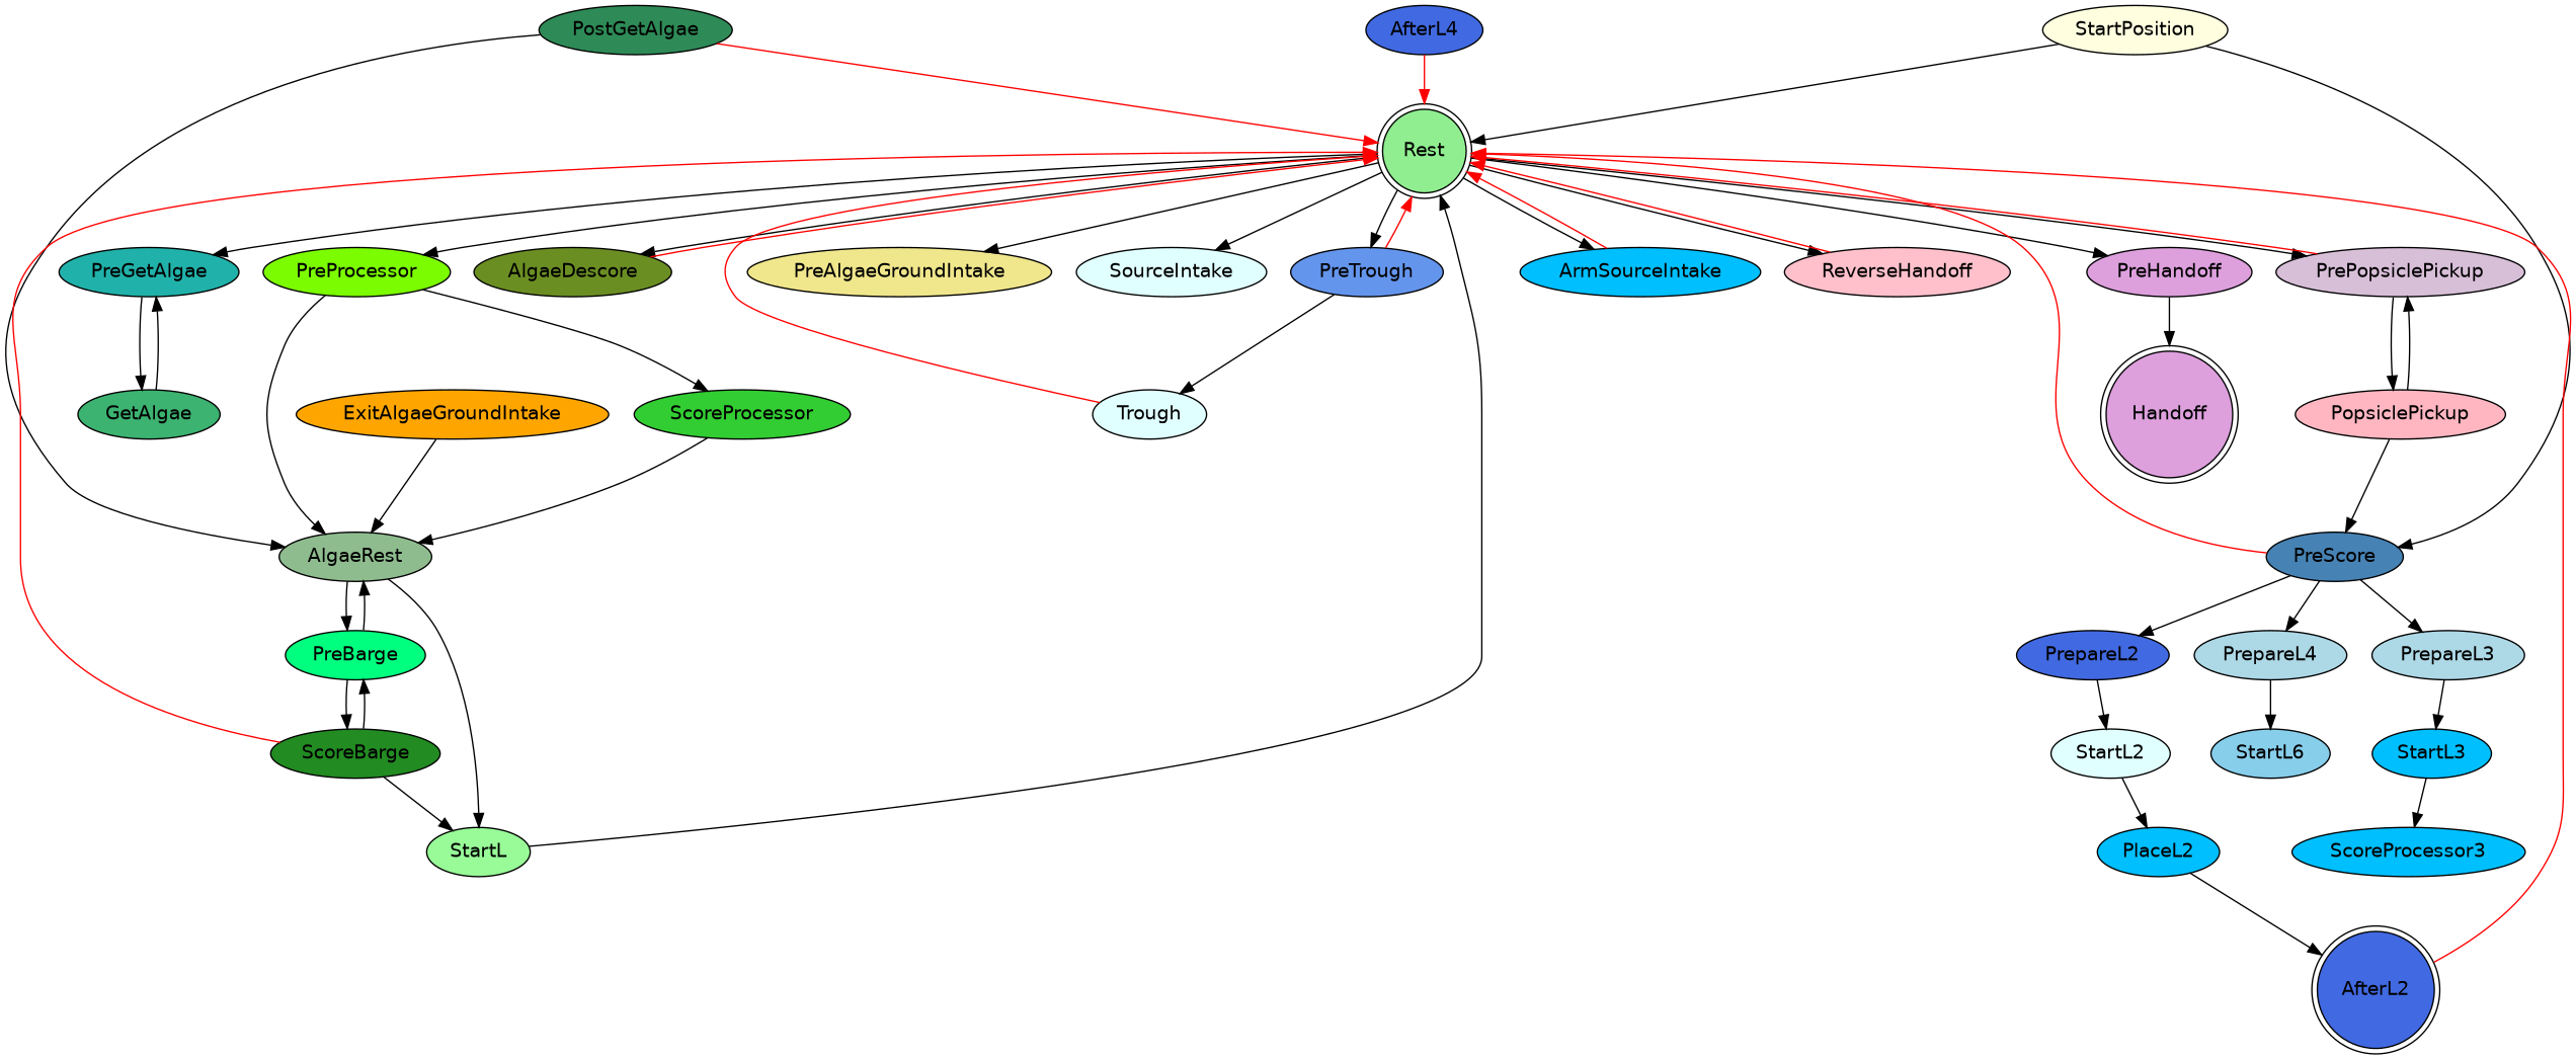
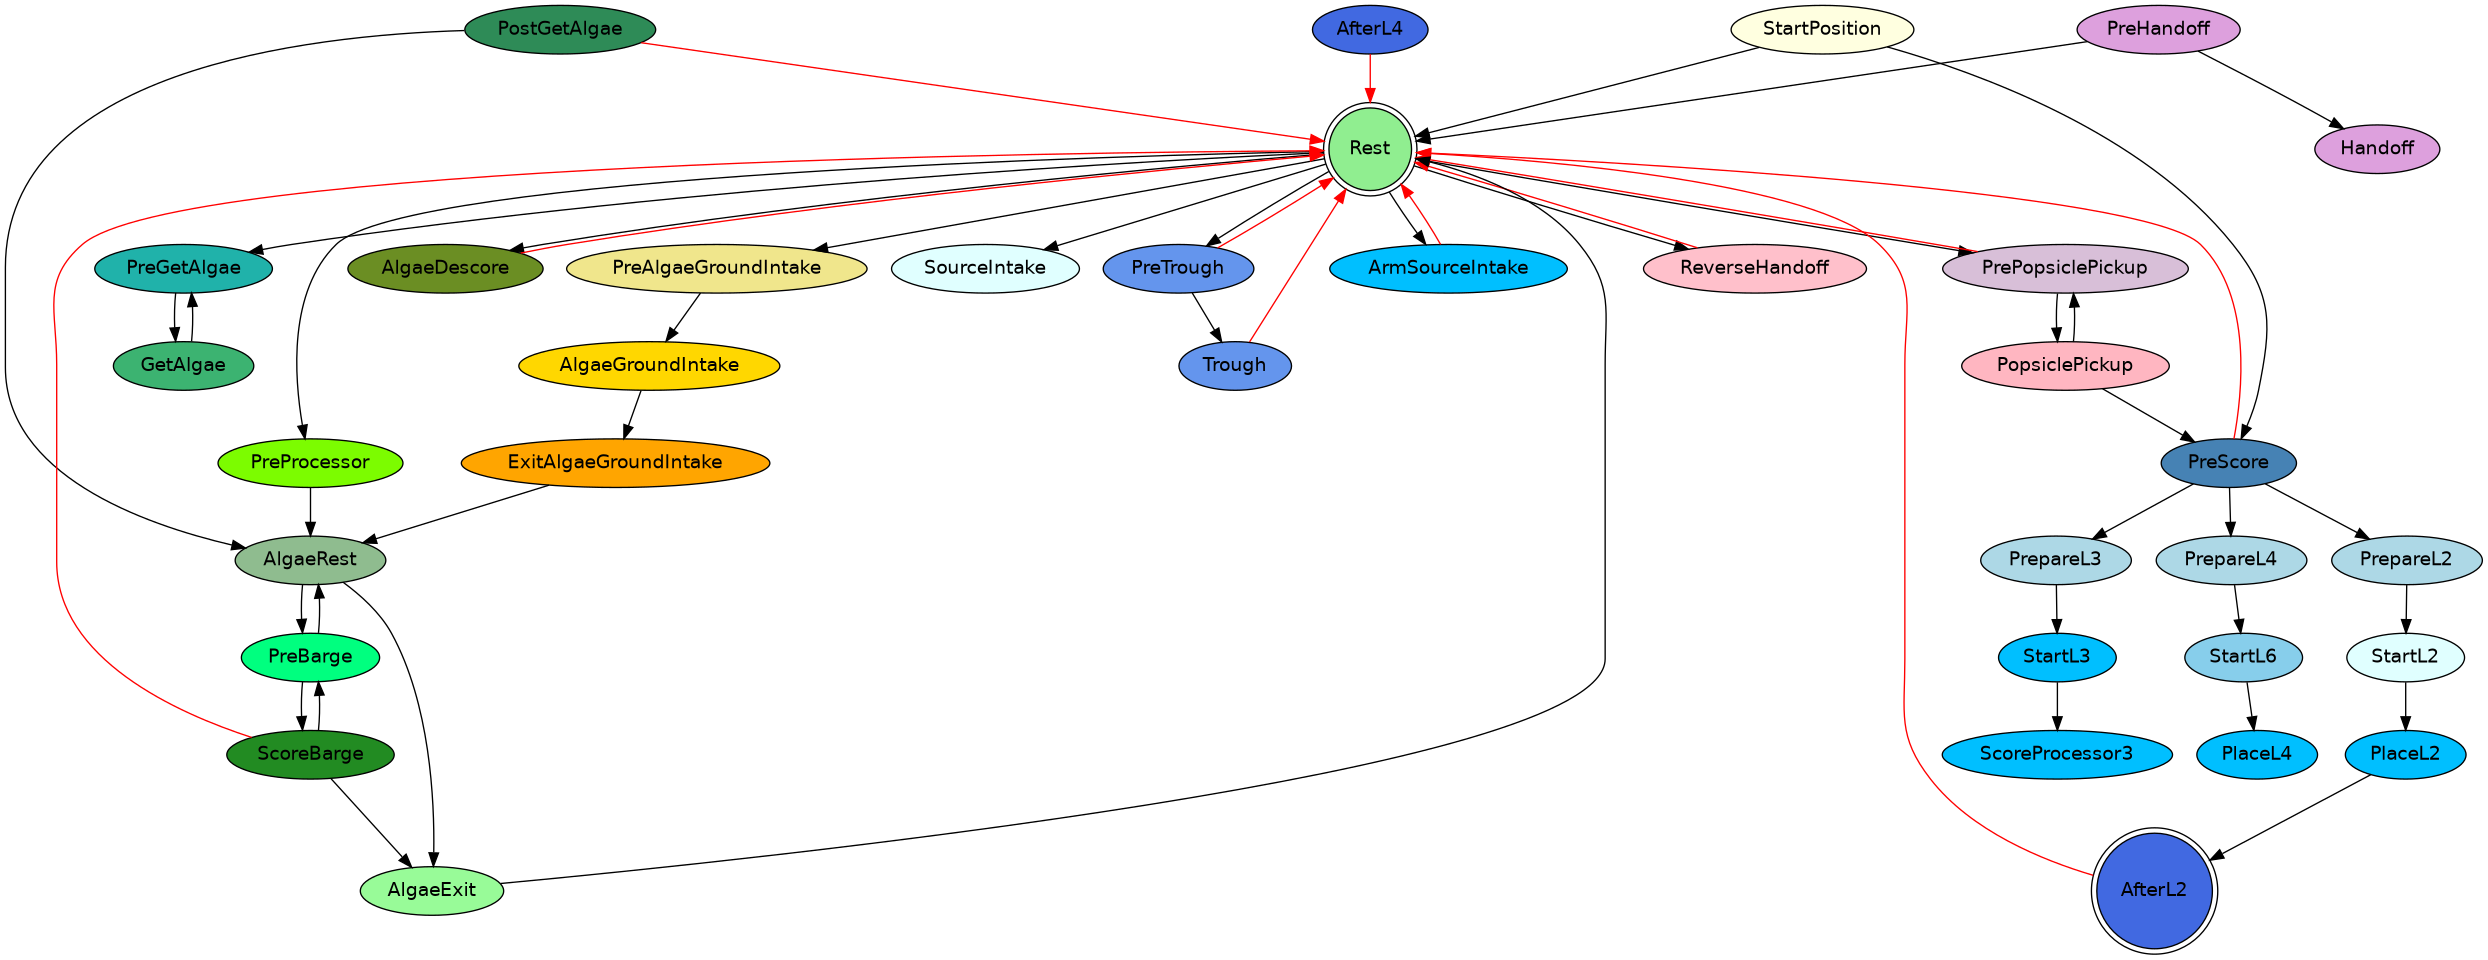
  digraph {
    fontname="DejaVu Sans"
    rankdir=TB
    node [fillcolor=deepskyblue fontname="DejaVu Sans" shape=ellipse style=filled]
    edge [fontname="DejaVu Sans"]
    StartPosition [fillcolor=lightyellow]
    Rest [fillcolor=lightgreen shape=doublecircle]
    PreScore [fillcolor=steelblue]
    SourceIntake [fillcolor=lightcyan]
    ArmSourceIntake
    ReverseHandoff [fillcolor=pink]
    PreHandoff [fillcolor=plum]
    PreTrough [fillcolor=cornflowerblue]
    PreGetAlgae [fillcolor=lightseagreen]
    AlgaeDescore [fillcolor=olivedrab]
    PreProcessor [fillcolor=lawngreen]
    PreAlgaeGroundIntake [fillcolor=khaki]
    PrePopsiclePickup [fillcolor=thistle]
    PrepareL4 [fillcolor=lightblue]
    PrepareL3 [fillcolor=lightblue]
-   PrepareL2 [fillcolor=royalblue]
-   Handoff [fillcolor=plum shape=doublecircle]
-   Trough [fillcolor=lightcyan]
+   PrepareL2 [fillcolor=lightblue]
+   Handoff [fillcolor=plum]
+   Trough [fillcolor=cornflowerblue]
    GetAlgae [fillcolor=mediumseagreen]
    AlgaeRest [fillcolor=darkseagreen]
-   ScoreProcessor [fillcolor=limegreen]
+   AlgaeGroundIntake [fillcolor=gold]
    PopsiclePickup [fillcolor=lightpink]
    n24 [fillcolor=skyblue label=StartL6]
    StartL3
    StartL2 [fillcolor=lightcyan]
+   PlaceL4
    AfterL4 [fillcolor=royalblue]
    n29 [label=ScoreProcessor3]
    PlaceL2
    AfterL2 [fillcolor=royalblue shape=doublecircle]
    PostGetAlgae [fillcolor=seagreen]
-   AlgaeExit [fillcolor=palegreen label=StartL]
+   AlgaeExit [fillcolor=palegreen]
    PreBarge [fillcolor=springgreen]
    ScoreBarge [fillcolor=forestgreen]
    ExitAlgaeGroundIntake [fillcolor=orange]
    StartPosition -> Rest
    StartPosition -> PreScore
    Rest -> SourceIntake
    Rest -> ArmSourceIntake
    Rest -> ReverseHandoff
-   Rest -> PreHandoff
+   PreHandoff -> Rest
    Rest -> PreTrough
    Rest -> PreGetAlgae
    Rest -> AlgaeDescore
    Rest -> PreProcessor
    Rest -> PreAlgaeGroundIntake
    Rest -> PrePopsiclePickup
    PreScore -> Rest [color=red]
    PreScore -> PrepareL4
    PreScore -> PrepareL3
    PreScore -> PrepareL2
    ArmSourceIntake -> Rest [color=red]
    ReverseHandoff -> Rest [color=red]
    PreHandoff -> Handoff
    PreTrough -> Rest [color=red]
    PreTrough -> Trough
    PreGetAlgae -> GetAlgae
    AlgaeDescore -> Rest [color=red]
    PreProcessor -> AlgaeRest
-   PreProcessor -> ScoreProcessor
+   PreAlgaeGroundIntake -> AlgaeGroundIntake
    PrePopsiclePickup -> Rest [color=red]
    PrePopsiclePickup -> PopsiclePickup
    PrepareL4 -> n24
    PrepareL3 -> StartL3
    PrepareL2 -> StartL2
    Trough -> Rest [color=red]
    GetAlgae -> PreGetAlgae
    AlgaeRest -> AlgaeExit
    AlgaeRest -> PreBarge
-   ScoreProcessor -> AlgaeRest
+   AlgaeGroundIntake -> ExitAlgaeGroundIntake
    PopsiclePickup -> PreScore
    PopsiclePickup -> PrePopsiclePickup
+   n24 -> PlaceL4
    StartL3 -> n29
    StartL2 -> PlaceL2
    AfterL4 -> Rest [color=red]
    PlaceL2 -> AfterL2
    AfterL2 -> Rest [color=red]
    PostGetAlgae -> Rest [color=red]
    PostGetAlgae -> AlgaeRest
    AlgaeExit -> Rest [color=black]
    PreBarge -> AlgaeRest
    PreBarge -> ScoreBarge
    ScoreBarge -> Rest [color=red]
    ScoreBarge -> AlgaeExit
    ScoreBarge -> PreBarge
    ExitAlgaeGroundIntake -> AlgaeRest
  }
